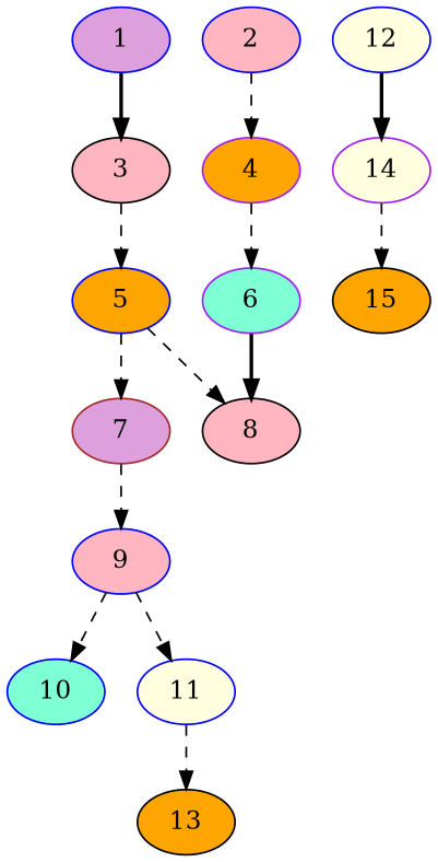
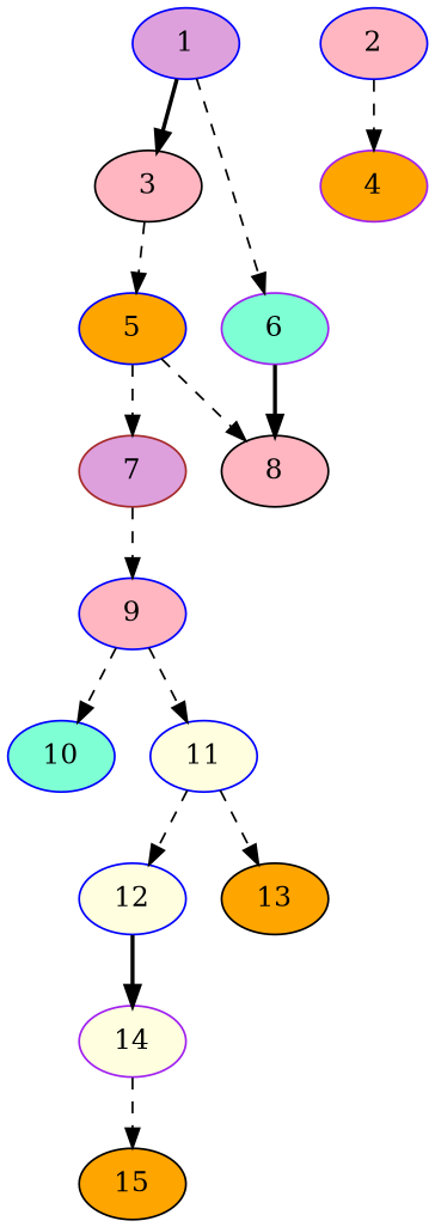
  digraph {
    node [alpha=0.18 color=blue fillcolor=lightpink style=filled]
    edge [style=dashed]
    1 [alpha=0.01 expect_size=17323008 fillcolor=plum]
    3 [color=black expect_size=33568768]
    5 [alpha=0.20 expect_size=36978688 fillcolor=orange]
    7 [alpha=0.03 color=brown expect_size=40332288 fillcolor=plum]
    8 [alpha=0.02 color=black expect_size=8531968]
    2 [alpha=0.16 expect_size=18611200]
    4 [color=purple expect_size=51969024 fillcolor=orange]
    6 [alpha=0.07 color=purple expect_size=23180288 fillcolor=aquamarine]
    9 [alpha=0.11 expect_size=46686208]
    10 [alpha=0.15 expect_size=41401344 fillcolor=aquamarine]
    11 [alpha=0.12 expect_size=23606272 fillcolor=lightyellow]
    12 [alpha=0.06 expect_size=26572800 fillcolor=lightyellow]
    13 [alpha=0.03 color=black expect_size=17477632 fillcolor=orange]
    14 [alpha=0.20 color=purple expect_size=13406208 fillcolor=lightyellow]
    15 [alpha=0.13 color=black expect_size=9775104 fillcolor=orange]
    1 -> 3 [style=bold]
    3 -> 5
    5 -> 7
    5 -> 8
    7 -> 9
    2 -> 4
-   4 -> 6
+   1 -> 6
    6 -> 8 [style=bold]
    9 -> 10
    9 -> 11
+   11 -> 12
    11 -> 13
    12 -> 14 [style=bold]
    14 -> 15
  }
